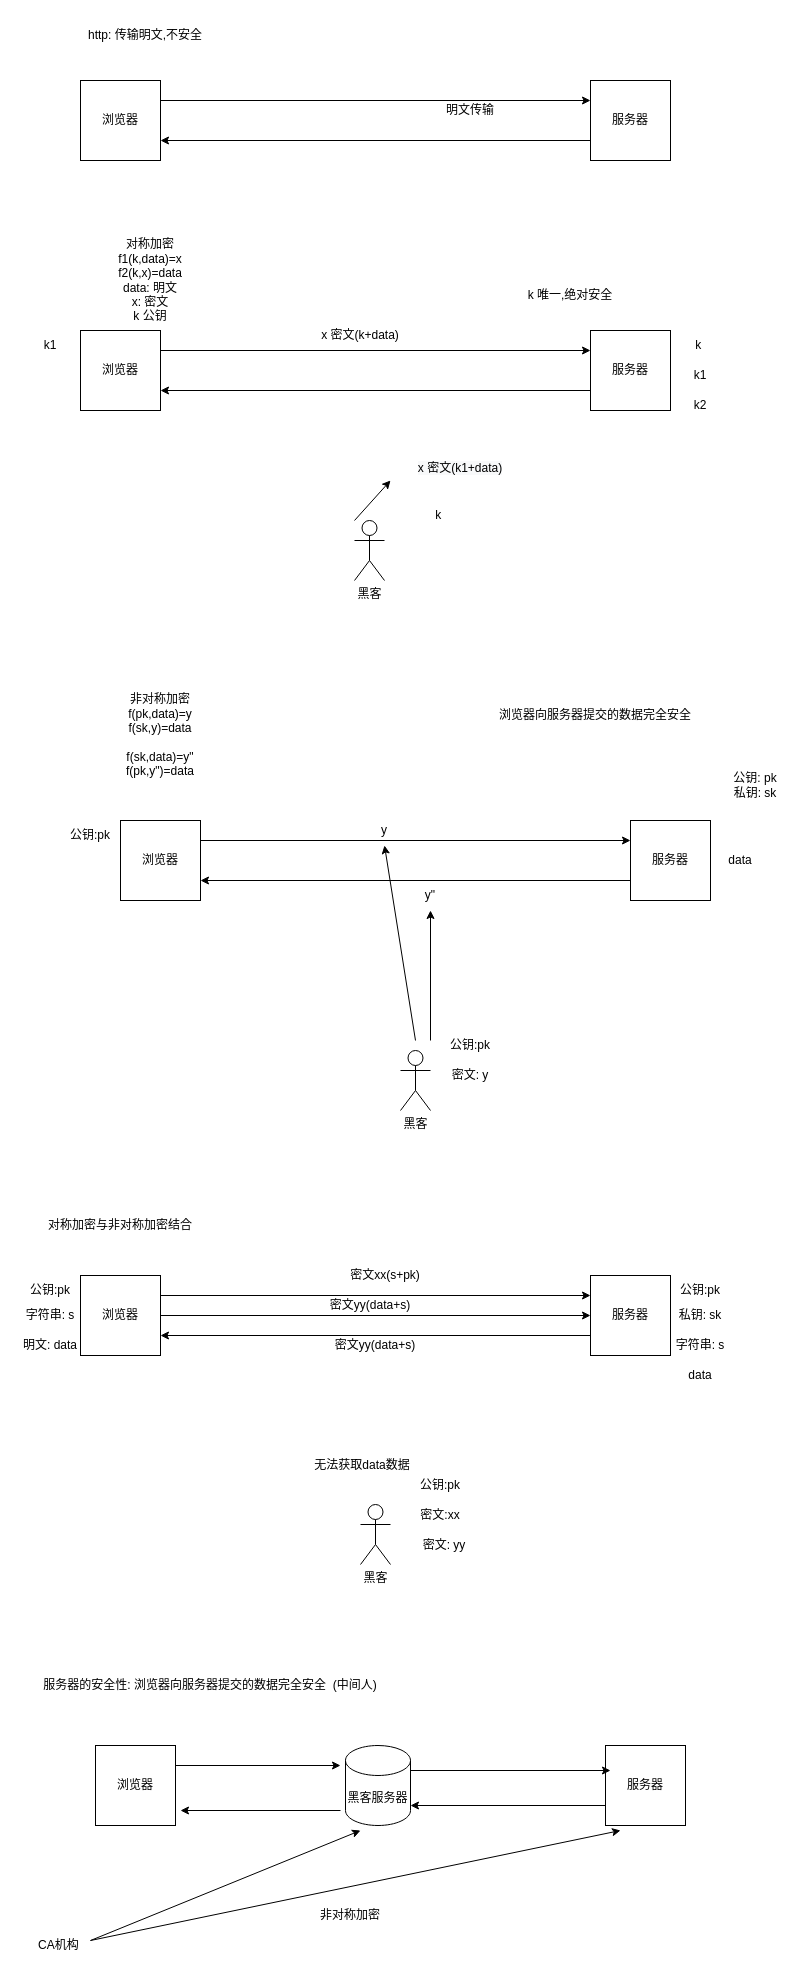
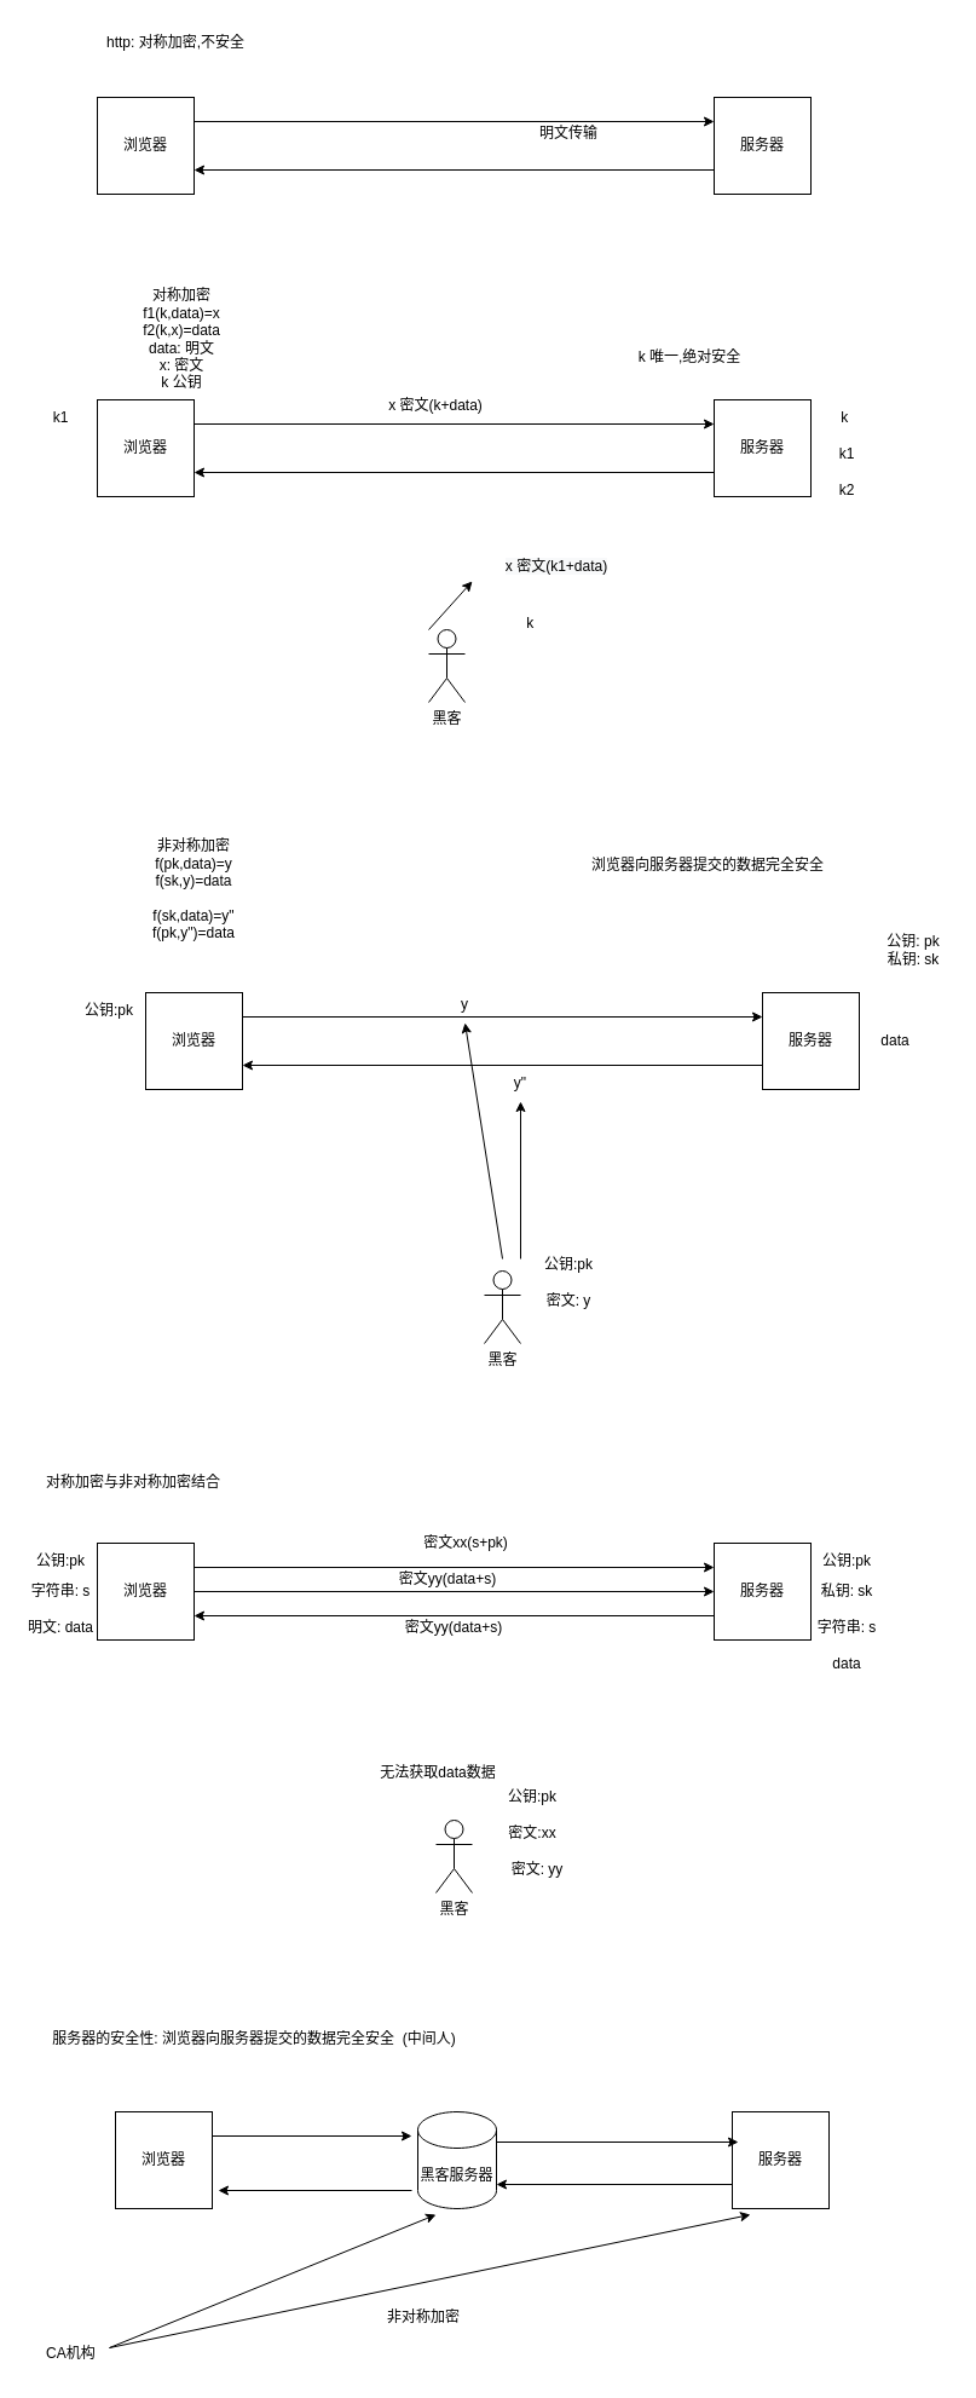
  <mxCell id="0" />
  <mxCell id="1" parent="0" />
  <mxCell id="2" value="浏览器" style="whiteSpace=wrap;html=1;aspect=fixed;" vertex="1" parent="1"><mxGeometry x="80" y="80" width="80" height="80" as="geometry" /></mxCell>
  <mxCell id="3" value="服务器" style="whiteSpace=wrap;html=1;aspect=fixed;" vertex="1" parent="1"><mxGeometry x="590" y="80" width="80" height="80" as="geometry" /></mxCell>
  <mxCell id="4" value="" style="endArrow=classic;html=1;rounded=0;entryX=0;entryY=0.25;entryDx=0;entryDy=0;" edge="1" parent="1" target="3"><mxGeometry width="50" height="50" relative="1" as="geometry"><mxPoint x="160" y="100" as="sourcePoint" /><mxPoint x="210" y="50" as="targetPoint" /></mxGeometry></mxCell>
  <mxCell id="5" value="" style="endArrow=classic;html=1;rounded=0;entryX=1;entryY=0.75;entryDx=0;entryDy=0;" edge="1" parent="1" target="2"><mxGeometry width="50" height="50" relative="1" as="geometry"><mxPoint x="590" y="140" as="sourcePoint" /><mxPoint x="640" y="90" as="targetPoint" /></mxGeometry></mxCell>
- <mxCell id="6" value="http: 传输明文,不安全" style="text;html=1;strokeColor=none;fillColor=none;align=center;verticalAlign=middle;whiteSpace=wrap;rounded=0;" vertex="1" parent="1"><mxGeometry x="80" y="20" width="130" height="30" as="geometry" /></mxCell>
+ <mxCell id="6" value="http: 对称加密,不安全" style="text;html=1;strokeColor=none;fillColor=none;align=center;verticalAlign=middle;whiteSpace=wrap;rounded=0;" vertex="1" parent="1"><mxGeometry x="80" y="20" width="130" height="30" as="geometry" /></mxCell>
  <mxCell id="7" value="对称加密&lt;br&gt;f1(k,data)=x&lt;br&gt;f2(k,x)=data&lt;br&gt;data: 明文&lt;br&gt;x: 密文&lt;br&gt;k 公钥" style="text;html=1;strokeColor=none;fillColor=none;align=center;verticalAlign=middle;whiteSpace=wrap;rounded=0;" vertex="1" parent="1"><mxGeometry x="50" y="240" width="200" height="80" as="geometry" /></mxCell>
  <mxCell id="8" value="明文传输" style="text;html=1;strokeColor=none;fillColor=none;align=center;verticalAlign=middle;whiteSpace=wrap;rounded=0;" vertex="1" parent="1"><mxGeometry x="440" y="95" width="60" height="30" as="geometry" /></mxCell>
  <mxCell id="9" value="浏览器" style="whiteSpace=wrap;html=1;aspect=fixed;" vertex="1" parent="1"><mxGeometry x="80" y="330" width="80" height="80" as="geometry" /></mxCell>
  <mxCell id="10" value="服务器" style="whiteSpace=wrap;html=1;aspect=fixed;" vertex="1" parent="1"><mxGeometry x="590" y="330" width="80" height="80" as="geometry" /></mxCell>
  <mxCell id="11" value="" style="endArrow=classic;html=1;rounded=0;entryX=0;entryY=0.25;entryDx=0;entryDy=0;" edge="1" parent="1" target="10"><mxGeometry width="50" height="50" relative="1" as="geometry"><mxPoint x="160" y="350" as="sourcePoint" /><mxPoint x="210" y="300" as="targetPoint" /></mxGeometry></mxCell>
  <mxCell id="12" value="" style="endArrow=classic;html=1;rounded=0;entryX=1;entryY=0.75;entryDx=0;entryDy=0;" edge="1" parent="1" target="9"><mxGeometry width="50" height="50" relative="1" as="geometry"><mxPoint x="590" y="390" as="sourcePoint" /><mxPoint x="640" y="340" as="targetPoint" /></mxGeometry></mxCell>
  <mxCell id="13" value="k&amp;nbsp;" style="text;html=1;strokeColor=none;fillColor=none;align=center;verticalAlign=middle;whiteSpace=wrap;rounded=0;" vertex="1" parent="1"><mxGeometry x="670" y="330" width="60" height="30" as="geometry" /></mxCell>
  <mxCell id="14" value="k1" style="text;html=1;strokeColor=none;fillColor=none;align=center;verticalAlign=middle;whiteSpace=wrap;rounded=0;" vertex="1" parent="1"><mxGeometry x="20" y="330" width="60" height="30" as="geometry" /></mxCell>
  <mxCell id="15" value="黑客" style="shape=umlActor;verticalLabelPosition=bottom;verticalAlign=top;html=1;outlineConnect=0;" vertex="1" parent="1"><mxGeometry x="354" y="520" width="30" height="60" as="geometry" /></mxCell>
  <mxCell id="16" value="k&amp;nbsp;" style="text;html=1;strokeColor=none;fillColor=none;align=center;verticalAlign=middle;whiteSpace=wrap;rounded=0;" vertex="1" parent="1"><mxGeometry x="410" y="500" width="60" height="30" as="geometry" /></mxCell>
  <mxCell id="17" value="x 密文(k+data)" style="text;html=1;strokeColor=none;fillColor=none;align=center;verticalAlign=middle;whiteSpace=wrap;rounded=0;" vertex="1" parent="1"><mxGeometry x="310" y="320" width="100" height="30" as="geometry" /></mxCell>
  <mxCell id="18" value="" style="endArrow=classic;html=1;rounded=0;" edge="1" parent="1"><mxGeometry width="50" height="50" relative="1" as="geometry"><mxPoint x="354" y="520" as="sourcePoint" /><mxPoint x="390" y="480" as="targetPoint" /></mxGeometry></mxCell>
  <mxCell id="19" value="&#10;&lt;span style=&quot;color: rgb(0, 0, 0); font-family: Helvetica; font-size: 12px; font-style: normal; font-variant-ligatures: normal; font-variant-caps: normal; font-weight: 400; letter-spacing: normal; orphans: 2; text-align: center; text-indent: 0px; text-transform: none; widows: 2; word-spacing: 0px; -webkit-text-stroke-width: 0px; background-color: rgb(248, 249, 250); text-decoration-thickness: initial; text-decoration-style: initial; text-decoration-color: initial; float: none; display: inline !important;&quot;&gt;x 密文(k1+data)&lt;/span&gt;&#10;&#10;" style="text;html=1;strokeColor=none;fillColor=none;align=center;verticalAlign=middle;whiteSpace=wrap;rounded=0;" vertex="1" parent="1"><mxGeometry x="410" y="460" width="100" height="30" as="geometry" /></mxCell>
  <mxCell id="20" value="k 唯一,绝对安全" style="text;html=1;strokeColor=none;fillColor=none;align=center;verticalAlign=middle;whiteSpace=wrap;rounded=0;" vertex="1" parent="1"><mxGeometry x="525" y="280" width="90" height="30" as="geometry" /></mxCell>
  <mxCell id="21" value="k1&lt;span style=&quot;color: rgba(0, 0, 0, 0); font-family: monospace; font-size: 0px; text-align: start;&quot;&gt;%3CmxGraphModel%3E%3Croot%3E%3CmxCell%20id%3D%220%22%2F%3E%3CmxCell%20id%3D%221%22%20parent%3D%220%22%2F%3E%3CmxCell%20id%3D%222%22%20value%3D%22k%26amp%3Bnbsp%3B%22%20style%3D%22text%3Bhtml%3D1%3BstrokeColor%3Dnone%3BfillColor%3Dnone%3Balign%3Dcenter%3BverticalAlign%3Dmiddle%3BwhiteSpace%3Dwrap%3Brounded%3D0%3B%22%20vertex%3D%221%22%20parent%3D%221%22%3E%3CmxGeometry%20x%3D%22700%22%20y%3D%22520%22%20width%3D%2260%22%20height%3D%2230%22%20as%3D%22geometry%22%2F%3E%3C%2FmxCell%3E%3C%2Froot%3E%3C%2FmxGraphModel%3E&lt;/span&gt;" style="text;html=1;strokeColor=none;fillColor=none;align=center;verticalAlign=middle;whiteSpace=wrap;rounded=0;" vertex="1" parent="1"><mxGeometry x="670" y="360" width="60" height="30" as="geometry" /></mxCell>
  <mxCell id="22" value="k2" style="text;html=1;strokeColor=none;fillColor=none;align=center;verticalAlign=middle;whiteSpace=wrap;rounded=0;" vertex="1" parent="1"><mxGeometry x="670" y="390" width="60" height="30" as="geometry" /></mxCell>
  <mxCell id="23" value="非对称加密&lt;br&gt;f(pk,data)=y&lt;br&gt;f(sk,y)=data&lt;br&gt;&lt;br&gt;f(sk,data)=y&quot;&lt;br&gt;f(pk,y&quot;)=data" style="text;html=1;strokeColor=none;fillColor=none;align=center;verticalAlign=middle;whiteSpace=wrap;rounded=0;" vertex="1" parent="1"><mxGeometry x="50" y="690" width="220" height="90" as="geometry" /></mxCell>
  <mxCell id="24" value="浏览器" style="whiteSpace=wrap;html=1;aspect=fixed;" vertex="1" parent="1"><mxGeometry x="120" y="820" width="80" height="80" as="geometry" /></mxCell>
  <mxCell id="25" value="服务器" style="whiteSpace=wrap;html=1;aspect=fixed;" vertex="1" parent="1"><mxGeometry x="630" y="820" width="80" height="80" as="geometry" /></mxCell>
  <mxCell id="26" value="" style="endArrow=classic;html=1;rounded=0;entryX=0;entryY=0.25;entryDx=0;entryDy=0;" edge="1" parent="1" target="25"><mxGeometry width="50" height="50" relative="1" as="geometry"><mxPoint x="200" y="840" as="sourcePoint" /><mxPoint x="250" y="790" as="targetPoint" /></mxGeometry></mxCell>
  <mxCell id="27" value="" style="endArrow=classic;html=1;rounded=0;entryX=1;entryY=0.75;entryDx=0;entryDy=0;" edge="1" parent="1" target="24"><mxGeometry width="50" height="50" relative="1" as="geometry"><mxPoint x="630" y="880" as="sourcePoint" /><mxPoint x="680" y="830" as="targetPoint" /></mxGeometry></mxCell>
  <mxCell id="28" value="公钥: pk&lt;br&gt;私钥: sk" style="text;html=1;strokeColor=none;fillColor=none;align=center;verticalAlign=middle;whiteSpace=wrap;rounded=0;" vertex="1" parent="1"><mxGeometry x="725" y="770" width="60" height="30" as="geometry" /></mxCell>
  <mxCell id="29" value="黑客" style="shape=umlActor;verticalLabelPosition=bottom;verticalAlign=top;html=1;outlineConnect=0;" vertex="1" parent="1"><mxGeometry x="400" y="1050" width="30" height="60" as="geometry" /></mxCell>
  <mxCell id="30" value="公钥:pk" style="text;html=1;strokeColor=none;fillColor=none;align=center;verticalAlign=middle;whiteSpace=wrap;rounded=0;" vertex="1" parent="1"><mxGeometry x="60" y="820" width="60" height="30" as="geometry" /></mxCell>
  <mxCell id="31" value="公钥:pk" style="text;html=1;strokeColor=none;fillColor=none;align=center;verticalAlign=middle;whiteSpace=wrap;rounded=0;" vertex="1" parent="1"><mxGeometry x="440" y="1030" width="60" height="30" as="geometry" /></mxCell>
  <mxCell id="32" value="y" style="text;html=1;strokeColor=none;fillColor=none;align=center;verticalAlign=middle;whiteSpace=wrap;rounded=0;" vertex="1" parent="1"><mxGeometry x="354" y="815" width="60" height="30" as="geometry" /></mxCell>
  <mxCell id="33" value="data" style="text;html=1;strokeColor=none;fillColor=none;align=center;verticalAlign=middle;whiteSpace=wrap;rounded=0;" vertex="1" parent="1"><mxGeometry x="710" y="845" width="60" height="30" as="geometry" /></mxCell>
  <mxCell id="34" value="" style="endArrow=classic;html=1;rounded=0;entryX=0.5;entryY=1;entryDx=0;entryDy=0;" edge="1" parent="1" target="32"><mxGeometry width="50" height="50" relative="1" as="geometry"><mxPoint x="415" y="1040" as="sourcePoint" /><mxPoint x="465" y="1030" as="targetPoint" /></mxGeometry></mxCell>
  <mxCell id="35" value="密文: y" style="text;html=1;strokeColor=none;fillColor=none;align=center;verticalAlign=middle;whiteSpace=wrap;rounded=0;" vertex="1" parent="1"><mxGeometry x="440" y="1060" width="60" height="30" as="geometry" /></mxCell>
- <mxCell id="36" value="浏览器向服务器提交的数据完全安全" style="text;html=1;strokeColor=none;fillColor=none;align=center;verticalAlign=middle;whiteSpace=wrap;rounded=0;" vertex="1" parent="1"><mxGeometry x="490" y="700" width="210" height="30" as="geometry" /></mxCell>
+ <mxCell id="36" value="浏览器向服务器提交的数据完全安全" style="text;html=1;strokeColor=none;fillColor=none;align=center;verticalAlign=middle;whiteSpace=wrap;rounded=0;" vertex="1" parent="1"><mxGeometry x="480" y="700" width="210" height="30" as="geometry" /></mxCell>
  <mxCell id="37" value="y&quot;" style="text;html=1;strokeColor=none;fillColor=none;align=center;verticalAlign=middle;whiteSpace=wrap;rounded=0;" vertex="1" parent="1"><mxGeometry x="400" y="880" width="60" height="30" as="geometry" /></mxCell>
  <mxCell id="38" value="" style="endArrow=classic;html=1;rounded=0;entryX=0.5;entryY=1;entryDx=0;entryDy=0;" edge="1" parent="1" target="37"><mxGeometry width="50" height="50" relative="1" as="geometry"><mxPoint x="430" y="1040" as="sourcePoint" /><mxPoint x="480" y="990" as="targetPoint" /></mxGeometry></mxCell>
- <mxCell id="39" value="对称加密与非对称加密结合" style="text;html=1;strokeColor=none;fillColor=none;align=center;verticalAlign=middle;whiteSpace=wrap;rounded=0;" vertex="1" parent="1"><mxGeometry x="30" y="1210" width="180" height="30" as="geometry" /></mxCell>
+ <mxCell id="39" value="对称加密与非对称加密结合" style="text;html=1;strokeColor=none;fillColor=none;align=center;verticalAlign=middle;whiteSpace=wrap;rounded=0;" vertex="1" parent="1"><mxGeometry x="20" y="1210" width="180" height="30" as="geometry" /></mxCell>
  <mxCell id="40" value="浏览器" style="whiteSpace=wrap;html=1;aspect=fixed;" vertex="1" parent="1"><mxGeometry x="80" y="1275" width="80" height="80" as="geometry" /></mxCell>
  <mxCell id="41" value="服务器" style="whiteSpace=wrap;html=1;aspect=fixed;" vertex="1" parent="1"><mxGeometry x="590" y="1275" width="80" height="80" as="geometry" /></mxCell>
  <mxCell id="42" value="" style="endArrow=classic;html=1;rounded=0;entryX=0;entryY=0.25;entryDx=0;entryDy=0;" edge="1" parent="1" target="41"><mxGeometry width="50" height="50" relative="1" as="geometry"><mxPoint x="160" y="1295" as="sourcePoint" /><mxPoint x="210" y="1245" as="targetPoint" /></mxGeometry></mxCell>
  <mxCell id="43" value="" style="endArrow=classic;html=1;rounded=0;entryX=1;entryY=0.75;entryDx=0;entryDy=0;" edge="1" parent="1" target="40"><mxGeometry width="50" height="50" relative="1" as="geometry"><mxPoint x="590" y="1335" as="sourcePoint" /><mxPoint x="640" y="1285" as="targetPoint" /></mxGeometry></mxCell>
  <mxCell id="44" value="公钥:pk" style="text;html=1;strokeColor=none;fillColor=none;align=center;verticalAlign=middle;whiteSpace=wrap;rounded=0;" vertex="1" parent="1"><mxGeometry x="20" y="1275" width="60" height="30" as="geometry" /></mxCell>
  <mxCell id="45" value="公钥:pk" style="text;html=1;strokeColor=none;fillColor=none;align=center;verticalAlign=middle;whiteSpace=wrap;rounded=0;" vertex="1" parent="1"><mxGeometry x="670" y="1275" width="60" height="30" as="geometry" /></mxCell>
  <mxCell id="46" value="密文xx(s+pk)" style="text;html=1;strokeColor=none;fillColor=none;align=center;verticalAlign=middle;whiteSpace=wrap;rounded=0;" vertex="1" parent="1"><mxGeometry x="310" y="1260" width="150" height="30" as="geometry" /></mxCell>
  <mxCell id="47" value="私钥: sk" style="text;html=1;strokeColor=none;fillColor=none;align=center;verticalAlign=middle;whiteSpace=wrap;rounded=0;" vertex="1" parent="1"><mxGeometry x="670" y="1300" width="60" height="30" as="geometry" /></mxCell>
  <mxCell id="48" value="字符串: s" style="text;html=1;strokeColor=none;fillColor=none;align=center;verticalAlign=middle;whiteSpace=wrap;rounded=0;" vertex="1" parent="1"><mxGeometry x="20" y="1300" width="60" height="30" as="geometry" /></mxCell>
  <mxCell id="49" value="黑客" style="shape=umlActor;verticalLabelPosition=bottom;verticalAlign=top;html=1;outlineConnect=0;" vertex="1" parent="1"><mxGeometry x="360" y="1504" width="30" height="60" as="geometry" /></mxCell>
  <mxCell id="50" value="公钥:pk" style="text;html=1;strokeColor=none;fillColor=none;align=center;verticalAlign=middle;whiteSpace=wrap;rounded=0;" vertex="1" parent="1"><mxGeometry x="410" y="1470" width="60" height="30" as="geometry" /></mxCell>
  <mxCell id="51" value="字符串: s" style="text;html=1;strokeColor=none;fillColor=none;align=center;verticalAlign=middle;whiteSpace=wrap;rounded=0;" vertex="1" parent="1"><mxGeometry x="670" y="1330" width="60" height="30" as="geometry" /></mxCell>
  <mxCell id="52" value="明文: data" style="text;html=1;strokeColor=none;fillColor=none;align=center;verticalAlign=middle;whiteSpace=wrap;rounded=0;" vertex="1" parent="1"><mxGeometry x="20" y="1330" width="60" height="30" as="geometry" /></mxCell>
  <mxCell id="53" value="data" style="text;html=1;strokeColor=none;fillColor=none;align=center;verticalAlign=middle;whiteSpace=wrap;rounded=0;" vertex="1" parent="1"><mxGeometry x="670" y="1360" width="60" height="30" as="geometry" /></mxCell>
  <mxCell id="54" value="密文:xx" style="text;html=1;strokeColor=none;fillColor=none;align=center;verticalAlign=middle;whiteSpace=wrap;rounded=0;" vertex="1" parent="1"><mxGeometry x="410" y="1500" width="60" height="30" as="geometry" /></mxCell>
  <mxCell id="55" value="" style="endArrow=classic;html=1;rounded=0;entryX=0;entryY=0.5;entryDx=0;entryDy=0;" edge="1" parent="1" target="41"><mxGeometry width="50" height="50" relative="1" as="geometry"><mxPoint x="160" y="1315" as="sourcePoint" /><mxPoint x="210" y="1265" as="targetPoint" /></mxGeometry></mxCell>
  <mxCell id="56" value="密文yy(data+s)" style="text;html=1;strokeColor=none;fillColor=none;align=center;verticalAlign=middle;whiteSpace=wrap;rounded=0;" vertex="1" parent="1"><mxGeometry x="310" y="1290" width="120" height="30" as="geometry" /></mxCell>
  <mxCell id="57" value="密文: yy" style="text;html=1;strokeColor=none;fillColor=none;align=center;verticalAlign=middle;whiteSpace=wrap;rounded=0;" vertex="1" parent="1"><mxGeometry x="414" y="1530" width="60" height="30" as="geometry" /></mxCell>
  <mxCell id="58" value="密文yy(data+s)" style="text;html=1;strokeColor=none;fillColor=none;align=center;verticalAlign=middle;whiteSpace=wrap;rounded=0;" vertex="1" parent="1"><mxGeometry x="315" y="1330" width="120" height="30" as="geometry" /></mxCell>
  <mxCell id="59" value="无法获取data数据" style="text;html=1;strokeColor=none;fillColor=none;align=center;verticalAlign=middle;whiteSpace=wrap;rounded=0;" vertex="1" parent="1"><mxGeometry x="294" y="1450" width="136" height="30" as="geometry" /></mxCell>
  <mxCell id="60" value="服务器的安全性: 浏览器向服务器提交的数据完全安全&amp;nbsp; (中间人)" style="text;html=1;strokeColor=none;fillColor=none;align=center;verticalAlign=middle;whiteSpace=wrap;rounded=0;" vertex="1" parent="1"><mxGeometry x="30" y="1670" width="360" height="30" as="geometry" /></mxCell>
  <mxCell id="61" value="浏览器" style="whiteSpace=wrap;html=1;aspect=fixed;" vertex="1" parent="1"><mxGeometry x="95" y="1745" width="80" height="80" as="geometry" /></mxCell>
  <mxCell id="62" value="服务器" style="whiteSpace=wrap;html=1;aspect=fixed;" vertex="1" parent="1"><mxGeometry x="605" y="1745" width="80" height="80" as="geometry" /></mxCell>
  <mxCell id="63" value="" style="endArrow=classic;html=1;rounded=0;" edge="1" parent="1"><mxGeometry width="50" height="50" relative="1" as="geometry"><mxPoint x="175" y="1765" as="sourcePoint" /><mxPoint x="340" y="1765" as="targetPoint" /></mxGeometry></mxCell>
  <mxCell id="64" value="" style="endArrow=classic;html=1;rounded=0;" edge="1" parent="1"><mxGeometry width="50" height="50" relative="1" as="geometry"><mxPoint x="605" y="1805" as="sourcePoint" /><mxPoint x="410" y="1805" as="targetPoint" /></mxGeometry></mxCell>
  <mxCell id="65" value="黑客服务器" style="shape=cylinder3;whiteSpace=wrap;html=1;boundedLbl=1;backgroundOutline=1;size=15;" vertex="1" parent="1"><mxGeometry x="345" y="1745" width="65" height="80" as="geometry" /></mxCell>
  <mxCell id="66" value="" style="endArrow=classic;html=1;rounded=0;" edge="1" parent="1"><mxGeometry width="50" height="50" relative="1" as="geometry"><mxPoint x="410" y="1770" as="sourcePoint" /><mxPoint x="610" y="1770" as="targetPoint" /></mxGeometry></mxCell>
  <mxCell id="67" value="" style="endArrow=classic;html=1;rounded=0;" edge="1" parent="1"><mxGeometry width="50" height="50" relative="1" as="geometry"><mxPoint x="340" y="1810" as="sourcePoint" /><mxPoint x="180" y="1810" as="targetPoint" /></mxGeometry></mxCell>
  <mxCell id="68" value="CA机构&amp;nbsp;" style="text;html=1;strokeColor=none;fillColor=none;align=center;verticalAlign=middle;whiteSpace=wrap;rounded=0;" vertex="1" parent="1"><mxGeometry x="30" y="1930" width="60" height="30" as="geometry" /></mxCell>
  <mxCell id="69" value="" style="endArrow=classic;html=1;rounded=0;" edge="1" parent="1"><mxGeometry width="50" height="50" relative="1" as="geometry"><mxPoint x="90" y="1940" as="sourcePoint" /><mxPoint x="360" y="1830" as="targetPoint" /></mxGeometry></mxCell>
  <mxCell id="70" value="" style="endArrow=classic;html=1;rounded=0;" edge="1" parent="1"><mxGeometry width="50" height="50" relative="1" as="geometry"><mxPoint x="90" y="1940" as="sourcePoint" /><mxPoint x="620" y="1830" as="targetPoint" /></mxGeometry></mxCell>
  <mxCell id="71" value="非对称加密" style="text;html=1;strokeColor=none;fillColor=none;align=center;verticalAlign=middle;whiteSpace=wrap;rounded=0;" vertex="1" parent="1"><mxGeometry x="310" y="1900" width="80" height="30" as="geometry" /></mxCell>
